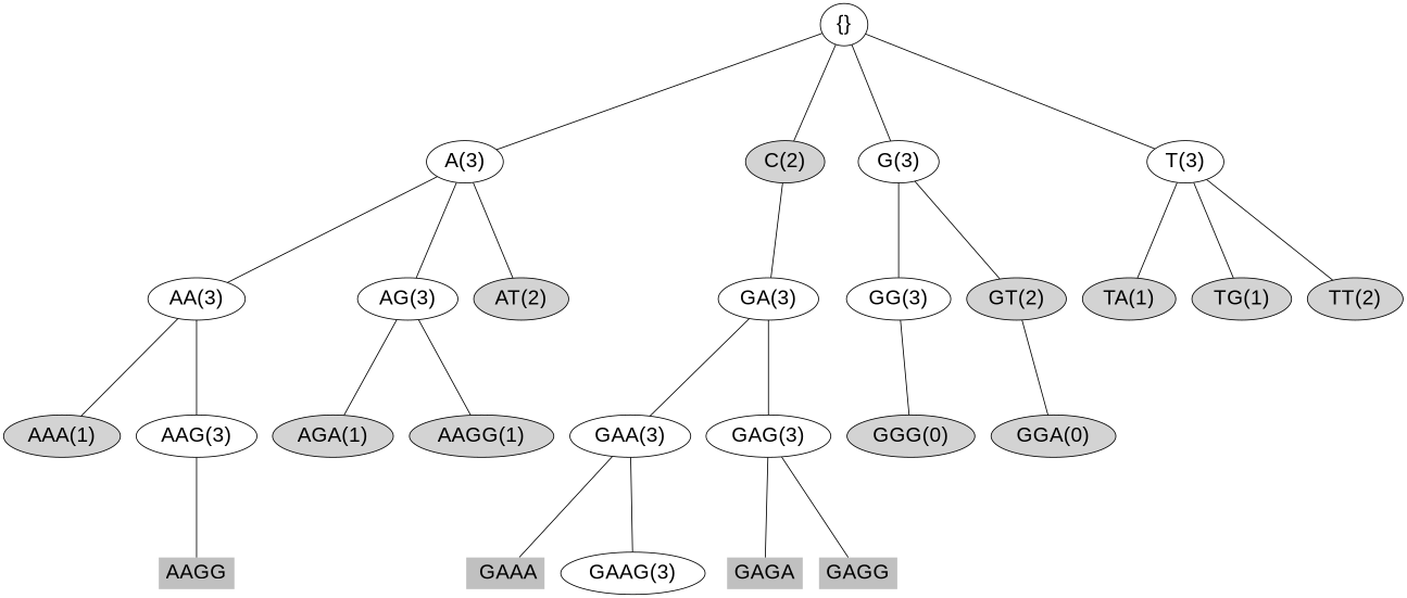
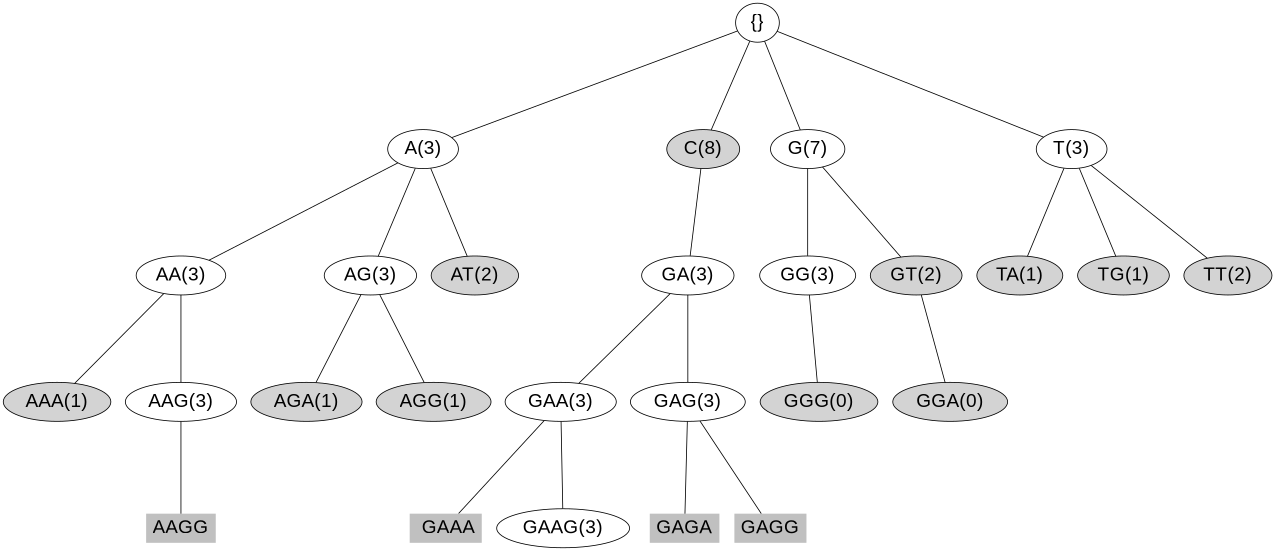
  graph {
    ranksep=1.5
    node [color=black fontname=Arial fontsize=24 style=filled]
    edge [color=black]
    n1 [label="{}" style=""]
    n2 [label="A(3)" style=""]
-   n3 [fillcolor=lightgray label="C(2)"]
-   n4 [label="G(3)" style=""]
+   n3 [fillcolor=lightgray label="C(8)"]
+   n4 [label="G(7)" style=""]
    n5 [label="T(3)" style=""]
    n6 [label="AA(3)" style=""]
    n7 [label="AG(3)" style=""]
    n8 [fillcolor=lightgray label="GGG(0)"]
    n9 [fillcolor=lightgray label="AT(2)"]
    n10 [label="GA(3)" style=""]
    n11 [label="GG(3)" style=""]
    n12 [fillcolor=lightgray label="GT(2)"]
    n13 [fillcolor=lightgray label="TA(1)"]
    n14 [fillcolor=lightgray label="TG(1)"]
    n15 [fillcolor=lightgray label="TT(2)"]
    n16 [fillcolor=lightgray label="AAA(1)"]
    n17 [label="AAG(3)" style=""]
    n18 [fillcolor=lightgray label="AGA(1)"]
    n19 [fillcolor=lightgray label="GGA(0)"]
-   n20 [fillcolor=lightgray label="AAGG(1)"]
+   n20 [fillcolor=lightgray label="AGG(1)"]
    n21 [label="GAA(3)" style=""]
    n22 [label="GAG(3)" style=""]
    n23 [fillcolor=gray label=AAGG shape=plaintext]
    n24 [fillcolor=gray label=" GAAA" shape=plaintext]
    n25 [label="GAAG(3)" style=""]
    n26 [fillcolor=gray label=GAGA shape=plaintext]
    n27 [fillcolor=gray label=GAGG shape=plaintext]
    subgraph sub_1 {
      n1
    }
    subgraph sub_2 {
      n2
    }
    subgraph sub_3 {
      n3
    }
    subgraph sub_4 {
      n4
    }
    subgraph sub_5 {
      n5
    }
    subgraph sub_6 {
      n6
    }
    subgraph sub_7 {
      n7
    }
    subgraph sub_8 {
      n8
    }
    subgraph sub_9 {
      n9
    }
    subgraph sub_10 {
      n10
    }
    subgraph sub_11 {
      n11
    }
    subgraph sub_12 {
      n12
    }
    subgraph sub_13 {
      n13
    }
    subgraph sub_14 {
      n14
    }
    subgraph sub_15 {
      n15
    }
    subgraph sub_16 {
      n16
    }
    subgraph sub_17 {
      n17
    }
    subgraph sub_18 {
      n18
    }
    subgraph sub_19 {
      n19
    }
    subgraph sub_20 {
      n20
    }
    subgraph sub_21 {
      n21
    }
    subgraph sub_22 {
      n22
    }
    subgraph sub_23 {
      n23
    }
    subgraph sub_24 {
      n24
    }
    subgraph sub_25 {
      n25
    }
    subgraph sub_26 {
      n26
    }
    subgraph sub_27 {
      n27
    }
    n1 -- n2
    n1 -- n3
    n1 -- n4
    n1 -- n5
    n2 -- n6
    n2 -- n7
    n2 -- n9
    n3 -- n10
    n4 -- n11
    n4 -- n12
    n5 -- n13
    n5 -- n14
    n5 -- n15
    n6 -- n16
    n6 -- n17
    n7 -- n18
    n7 -- n20
    n10 -- n21
    n10 -- n22
    n11 -- n8
    n12 -- n19
    n17 -- n23
    n21 -- n24
    n21 -- n25
    n22 -- n26
    n22 -- n27
  }
